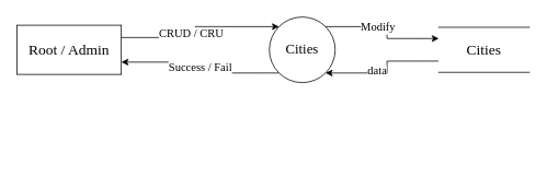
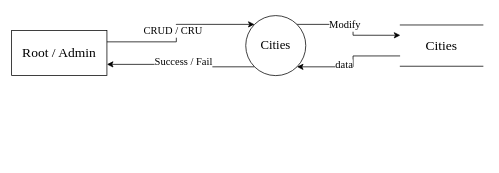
  <mxCell id="0" />
  <mxCell id="1" parent="0" />
  <mxCell id="2" value="" style="edgeStyle=orthogonalEdgeStyle;rounded=0;orthogonalLoop=1;jettySize=auto;html=1;fontFamily=Times New Roman;fontSize=16;entryX=0.25;entryY=1;entryDx=0;entryDy=0;exitX=1;exitY=0;exitDx=0;exitDy=0;" parent="1" edge="1"><mxGeometry relative="1" as="geometry"><mxPoint x="577" y="61" as="targetPoint" /></mxGeometry></mxCell>
  <mxCell id="3" style="edgeStyle=orthogonalEdgeStyle;rounded=0;orthogonalLoop=1;jettySize=auto;html=1;exitX=0.75;exitY=1;exitDx=0;exitDy=0;entryX=1;entryY=1;entryDx=0;entryDy=0;fontFamily=Times New Roman;fontSize=16;" parent="1" edge="1"><mxGeometry relative="1" as="geometry"><Array as="points"><mxPoint x="637" y="208" /></Array><mxPoint x="637" y="61" as="sourcePoint" /></mxGeometry></mxCell>
- <mxCell id="4" value="&lt;font style=&quot;font-size: 18px&quot;&gt;Root / Admin&lt;/font&gt;" style="rounded=0;whiteSpace=wrap;html=1;fontFamily=Times New Roman;" parent="1" vertex="1"><mxGeometry x="20" y="30" width="127" height="60" as="geometry" /></mxCell>
+ <mxCell id="4" value="&lt;font style=&quot;font-size: 18px&quot;&gt;Root / Admin&lt;/font&gt;" style="rounded=0;whiteSpace=wrap;html=1;fontFamily=Times New Roman;" parent="1" vertex="1"><mxGeometry x="15" y="40" width="127" height="60" as="geometry" /></mxCell>
  <mxCell id="5" style="edgeStyle=orthogonalEdgeStyle;rounded=0;orthogonalLoop=1;jettySize=auto;html=1;exitX=1;exitY=0;exitDx=0;exitDy=0;entryX=0;entryY=0.25;entryDx=0;entryDy=0;fontSize=17;elbow=vertical;fontFamily=Times New Roman;" parent="1" source="9" target="12" edge="1"><mxGeometry relative="1" as="geometry" /></mxCell>
  <mxCell id="6" value="Modify" style="edgeLabel;html=1;align=center;verticalAlign=middle;resizable=0;points=[];fontSize=14;fontFamily=Times New Roman;" parent="5" connectable="0" vertex="1"><mxGeometry x="-0.173" y="1" relative="1" as="geometry"><mxPoint y="2" as="offset" /></mxGeometry></mxCell>
  <mxCell id="7" style="rounded=0;orthogonalLoop=1;jettySize=auto;html=1;exitX=0;exitY=1;exitDx=0;exitDy=0;fontSize=17;startArrow=none;startFill=0;endArrow=classic;endFill=1;entryX=1;entryY=0.75;entryDx=0;entryDy=0;edgeStyle=orthogonalEdgeStyle;fontFamily=Times New Roman;" parent="1" source="9" target="4" edge="1"><mxGeometry relative="1" as="geometry"><mxPoint x="157" y="59" as="targetPoint" /></mxGeometry></mxCell>
  <mxCell id="8" value="Success / Fail" style="edgeLabel;html=1;align=center;verticalAlign=middle;resizable=0;points=[];fontSize=14;fontFamily=Times New Roman;" parent="7" connectable="0" vertex="1"><mxGeometry x="-0.669" y="4" relative="1" as="geometry"><mxPoint x="-62" y="-11" as="offset" /></mxGeometry></mxCell>
  <mxCell id="9" value="&lt;p&gt;&lt;span style=&quot;line-height: 1.1&quot;&gt;&lt;font style=&quot;font-size: 17px&quot;&gt;Cities&lt;/font&gt;&lt;/span&gt;&lt;/p&gt;" style="ellipse;whiteSpace=wrap;html=1;aspect=fixed;shadow=0;sketch=0;rotation=0;fontFamily=Times New Roman;" parent="1" vertex="1"><mxGeometry x="327" y="20" width="80" height="80" as="geometry" /></mxCell>
  <mxCell id="10" style="edgeStyle=orthogonalEdgeStyle;rounded=0;orthogonalLoop=1;jettySize=auto;html=1;exitX=0;exitY=0.75;exitDx=0;exitDy=0;entryX=1;entryY=1;entryDx=0;entryDy=0;fontSize=17;elbow=vertical;fontFamily=Times New Roman;" parent="1" source="12" target="9" edge="1"><mxGeometry relative="1" as="geometry" /></mxCell>
  <mxCell id="11" value="data" style="edgeLabel;html=1;align=center;verticalAlign=middle;resizable=0;points=[];fontSize=14;fontFamily=Times New Roman;" parent="10" connectable="0" vertex="1"><mxGeometry x="0.186" y="-2" relative="1" as="geometry"><mxPoint as="offset" /></mxGeometry></mxCell>
  <mxCell id="12" value="&lt;font style=&quot;font-size: 18px&quot;&gt;Cities&lt;/font&gt;" style="shape=partialRectangle;whiteSpace=wrap;html=1;left=0;right=0;fillColor=default;rounded=0;shadow=0;glass=0;sketch=0;fontFamily=Times New Roman;fontSize=16;gradientColor=none;" parent="1" vertex="1"><mxGeometry x="533" y="32.5" width="110" height="55" as="geometry" /></mxCell>
  <mxCell id="13" style="rounded=0;orthogonalLoop=1;jettySize=auto;html=1;entryX=0;entryY=0;entryDx=0;entryDy=0;fontSize=17;startArrow=none;startFill=0;endArrow=classic;endFill=1;exitX=1;exitY=0.25;exitDx=0;exitDy=0;edgeStyle=orthogonalEdgeStyle;fontFamily=Times New Roman;" parent="1" source="4" target="9" edge="1"><mxGeometry relative="1" as="geometry"><mxPoint x="167" y="32" as="sourcePoint" /></mxGeometry></mxCell>
  <mxCell id="14" value="CRUD / CRU" style="edgeLabel;html=1;align=center;verticalAlign=middle;resizable=0;points=[];fontSize=14;fontFamily=Times New Roman;" parent="13" connectable="0" vertex="1"><mxGeometry x="0.721" y="2" relative="1" as="geometry"><mxPoint x="-78" y="11" as="offset" /></mxGeometry></mxCell>
